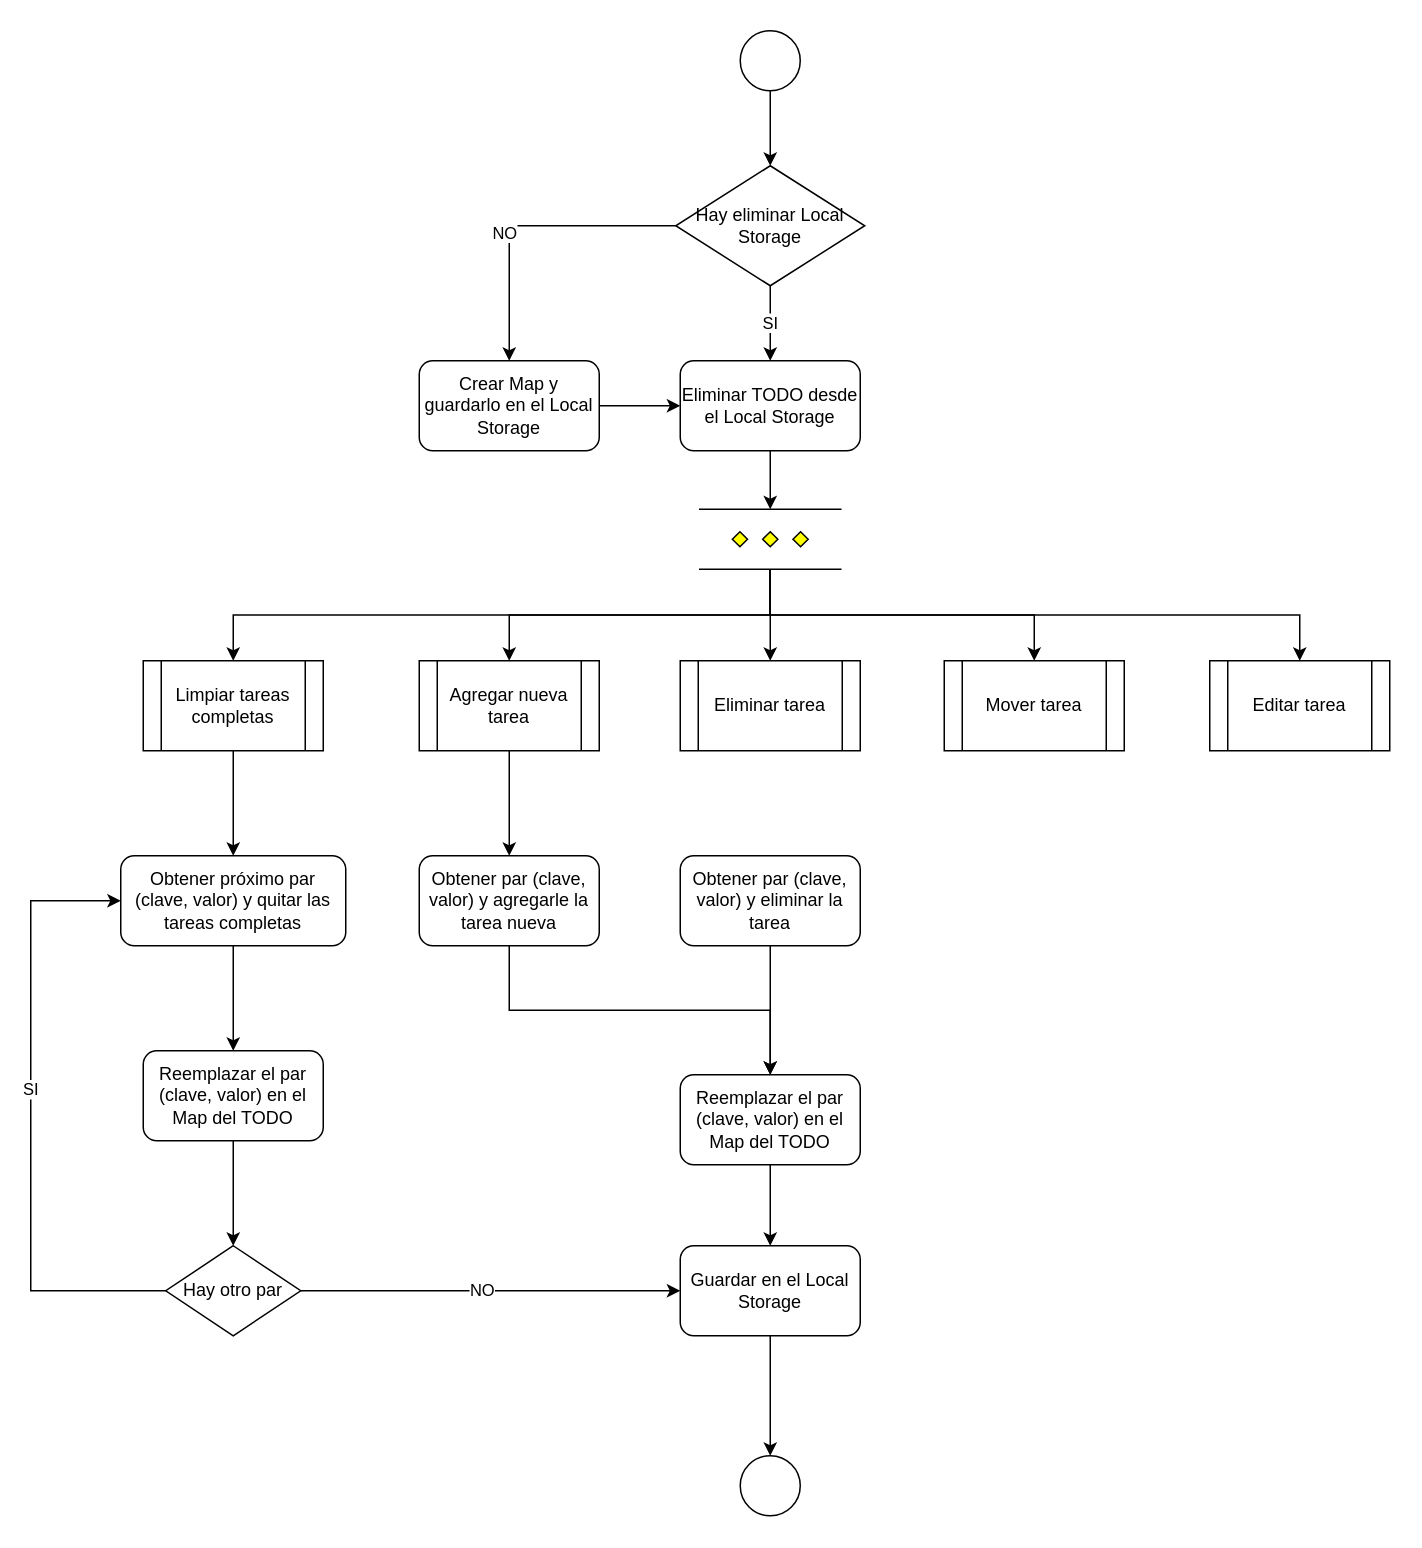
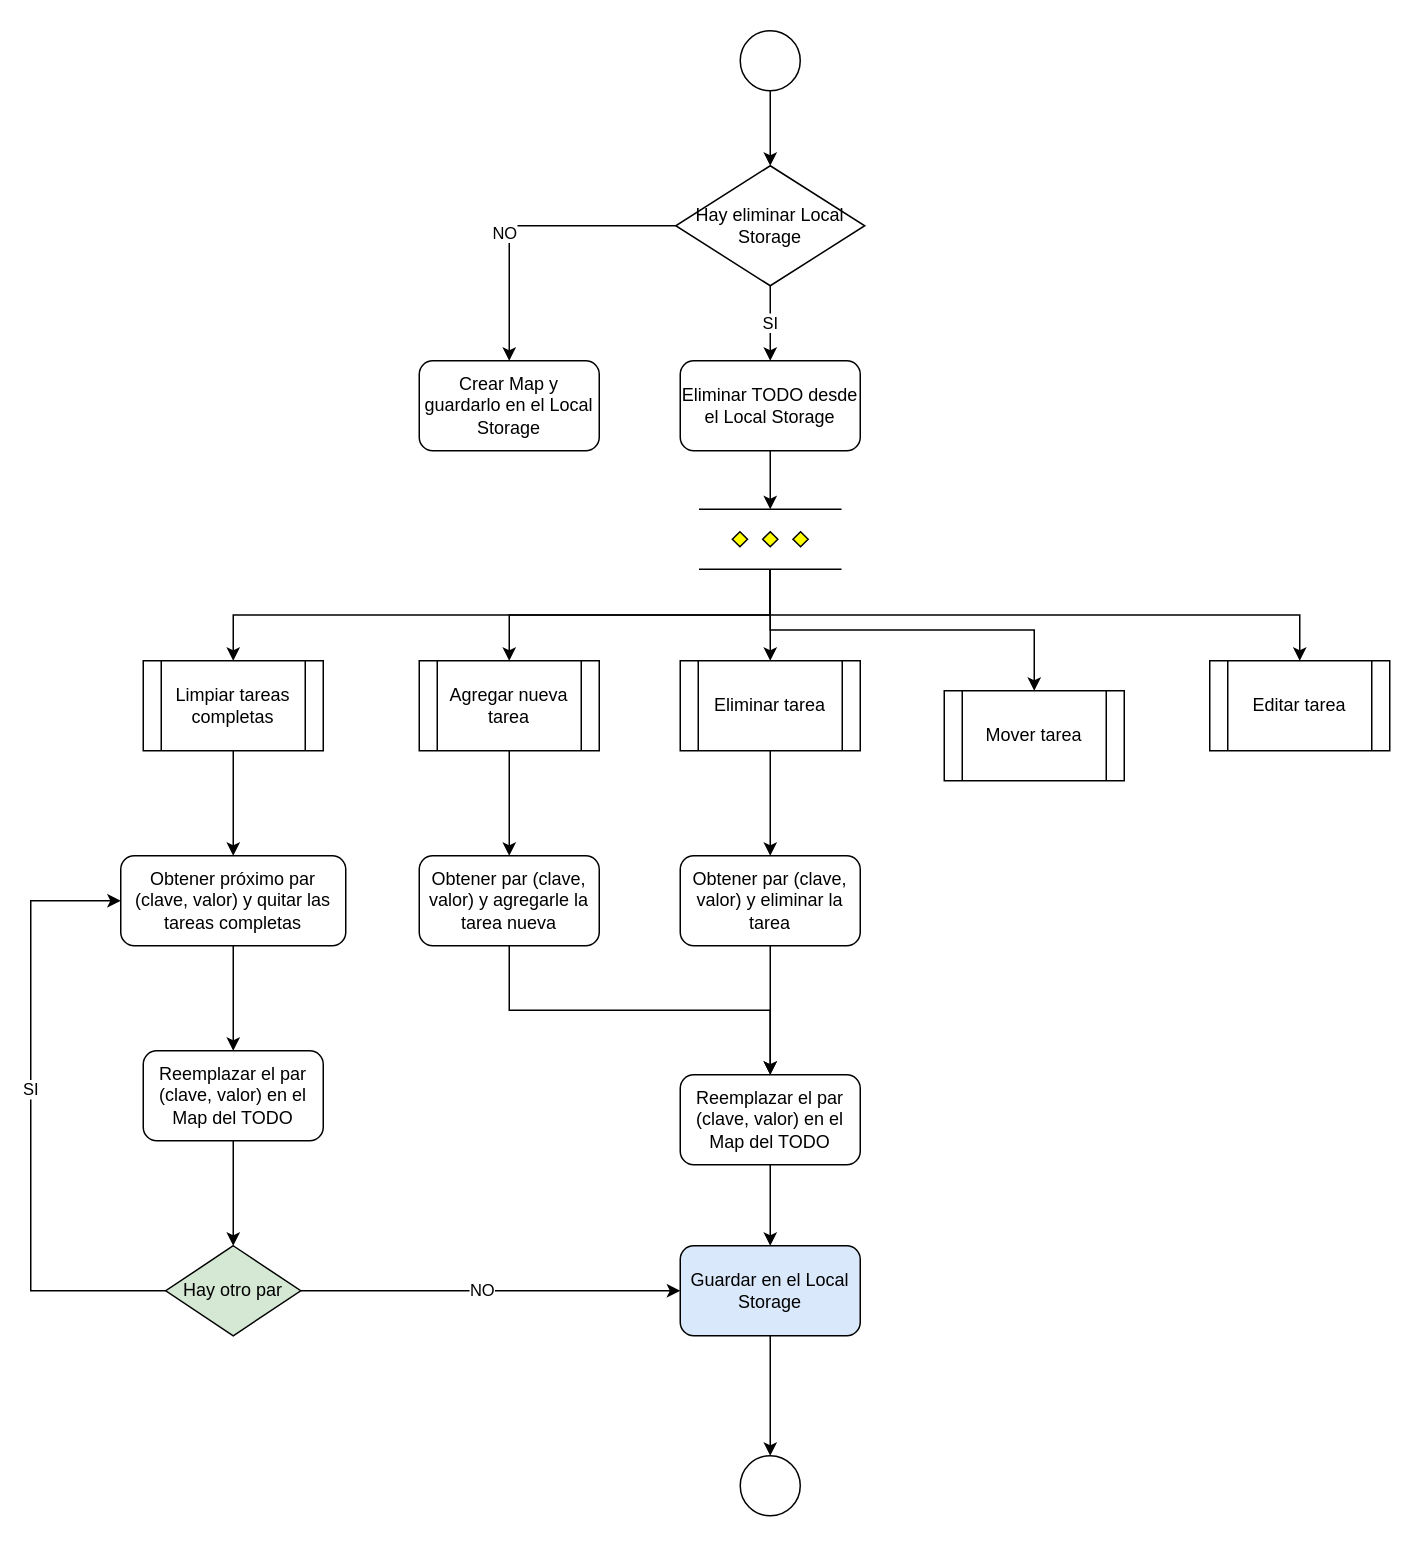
  <mxCell id="0" />
  <mxCell id="1" parent="0" />
  <mxCell id="2" value="" style="ellipse;whiteSpace=wrap;html=1;aspect=fixed;" vertex="1" parent="1"><mxGeometry x="493" y="20" width="40" height="40" as="geometry" /></mxCell>
  <mxCell id="3" value="Eliminar TODO desde el Local Storage" style="rounded=1;whiteSpace=wrap;html=1;" vertex="1" parent="1"><mxGeometry x="453" y="240" width="120" height="60" as="geometry" /></mxCell>
  <mxCell id="4" value="Hay eliminar Local Storage" style="rhombus;whiteSpace=wrap;html=1;" vertex="1" parent="1"><mxGeometry x="450" y="110" width="126" height="80" as="geometry" /></mxCell>
  <mxCell id="5" value="" style="endArrow=classic;html=1;rounded=0;exitX=0.5;exitY=1;exitDx=0;exitDy=0;entryX=0.5;entryY=0;entryDx=0;entryDy=0;" edge="1" parent="1" source="2" target="4"><mxGeometry width="50" height="50" relative="1" as="geometry"><mxPoint x="629" y="90" as="sourcePoint" /><mxPoint x="679" y="40" as="targetPoint" /></mxGeometry></mxCell>
  <mxCell id="6" value="SI" style="endArrow=classic;html=1;rounded=0;exitX=0.5;exitY=1;exitDx=0;exitDy=0;entryX=0.5;entryY=0;entryDx=0;entryDy=0;" edge="1" parent="1" source="4" target="3"><mxGeometry width="50" height="50" relative="1" as="geometry"><mxPoint x="539" y="220" as="sourcePoint" /><mxPoint x="589" y="170" as="targetPoint" /></mxGeometry></mxCell>
  <mxCell id="7" value="Crear Map y guardarlo en el Local Storage" style="rounded=1;whiteSpace=wrap;html=1;" vertex="1" parent="1"><mxGeometry x="279" y="240" width="120" height="60" as="geometry" /></mxCell>
  <mxCell id="8" value="" style="endArrow=classic;html=1;rounded=0;exitX=0;exitY=0.5;exitDx=0;exitDy=0;entryX=0.5;entryY=0;entryDx=0;entryDy=0;edgeStyle=orthogonalEdgeStyle;" edge="1" parent="1" source="4" target="7"><mxGeometry width="50" height="50" relative="1" as="geometry"><mxPoint x="299" y="180" as="sourcePoint" /><mxPoint x="349" y="130" as="targetPoint" /></mxGeometry></mxCell>
  <mxCell id="9" value="NO" style="edgeLabel;html=1;align=center;verticalAlign=middle;resizable=0;points=[];" vertex="1" connectable="0" parent="8"><mxGeometry x="0.149" y="-4" relative="1" as="geometry"><mxPoint as="offset" /></mxGeometry></mxCell>
- <mxCell id="10" value="" style="endArrow=classic;html=1;rounded=0;exitX=1;exitY=0.5;exitDx=0;exitDy=0;entryX=0;entryY=0.5;entryDx=0;entryDy=0;" edge="1" parent="1" source="7" target="3"><mxGeometry width="50" height="50" relative="1" as="geometry"><mxPoint x="509" y="420" as="sourcePoint" /><mxPoint x="559" y="370" as="targetPoint" /></mxGeometry></mxCell>
  <mxCell id="11" value="Obtener par (clave, valor) y agregarle la tarea nueva" style="rounded=1;whiteSpace=wrap;html=1;" vertex="1" parent="1"><mxGeometry x="279" y="570" width="120" height="60" as="geometry" /></mxCell>
  <mxCell id="12" value="" style="endArrow=classic;html=1;rounded=0;exitX=0.5;exitY=1;exitDx=0;exitDy=0;exitPerimeter=0;entryX=0.5;entryY=0;entryDx=0;entryDy=0;edgeStyle=orthogonalEdgeStyle;" edge="1" parent="1" source="13" target="14"><mxGeometry width="50" height="50" relative="1" as="geometry"><mxPoint x="529" y="500" as="sourcePoint" /><mxPoint x="619" y="400" as="targetPoint" /></mxGeometry></mxCell>
  <mxCell id="13" value="" style="verticalLabelPosition=bottom;verticalAlign=top;html=1;shape=mxgraph.flowchart.parallel_mode;pointerEvents=1" vertex="1" parent="1"><mxGeometry x="465.5" y="339" width="95" height="40" as="geometry" /></mxCell>
  <mxCell id="14" value="Agregar nueva tarea" style="shape=process;whiteSpace=wrap;html=1;backgroundOutline=1;" vertex="1" parent="1"><mxGeometry x="279" y="440" width="120" height="60" as="geometry" /></mxCell>
  <mxCell id="15" value="" style="endArrow=classic;html=1;rounded=0;exitX=0.5;exitY=1;exitDx=0;exitDy=0;entryX=0.5;entryY=0;entryDx=0;entryDy=0;" edge="1" parent="1" source="14" target="11"><mxGeometry width="50" height="50" relative="1" as="geometry"><mxPoint x="469" y="590" as="sourcePoint" /><mxPoint x="519" y="540" as="targetPoint" /></mxGeometry></mxCell>
  <mxCell id="16" value="" style="endArrow=classic;html=1;rounded=0;exitX=0.5;exitY=1;exitDx=0;exitDy=0;entryX=0.5;entryY=0;entryDx=0;entryDy=0;entryPerimeter=0;" edge="1" parent="1" source="3" target="13"><mxGeometry width="50" height="50" relative="1" as="geometry"><mxPoint x="659" y="380" as="sourcePoint" /><mxPoint x="709" y="330" as="targetPoint" /></mxGeometry></mxCell>
  <mxCell id="17" value="Reemplazar el par (clave, valor) en el Map del TODO" style="rounded=1;whiteSpace=wrap;html=1;" vertex="1" parent="1"><mxGeometry x="453" y="716" width="120" height="60" as="geometry" /></mxCell>
- <mxCell id="18" value="Guardar en el Local Storage" style="rounded=1;whiteSpace=wrap;html=1;" vertex="1" parent="1"><mxGeometry x="453" y="830" width="120" height="60" as="geometry" /></mxCell>
+ <mxCell id="18" value="Guardar en el Local Storage" style="rounded=1;whiteSpace=wrap;html=1;fillColor=#dae8fc;" vertex="1" parent="1"><mxGeometry x="453" y="830" width="120" height="60" as="geometry" /></mxCell>
  <mxCell id="19" value="" style="endArrow=classic;html=1;rounded=0;exitX=0.5;exitY=1;exitDx=0;exitDy=0;entryX=0.5;entryY=0;entryDx=0;entryDy=0;edgeStyle=orthogonalEdgeStyle;" edge="1" parent="1" source="17" target="18"><mxGeometry width="50" height="50" relative="1" as="geometry"><mxPoint x="359" y="840" as="sourcePoint" /><mxPoint x="409" y="790" as="targetPoint" /></mxGeometry></mxCell>
  <mxCell id="20" value="" style="endArrow=classic;html=1;rounded=0;exitX=0.5;exitY=1;exitDx=0;exitDy=0;entryX=0.5;entryY=0;entryDx=0;entryDy=0;edgeStyle=orthogonalEdgeStyle;" edge="1" parent="1" source="11" target="17"><mxGeometry width="50" height="50" relative="1" as="geometry"><mxPoint x="519" y="670" as="sourcePoint" /><mxPoint x="569" y="620" as="targetPoint" /></mxGeometry></mxCell>
  <mxCell id="21" value="Eliminar tarea" style="shape=process;whiteSpace=wrap;html=1;backgroundOutline=1;" vertex="1" parent="1"><mxGeometry x="453" y="440" width="120" height="60" as="geometry" /></mxCell>
  <mxCell id="22" value="Obtener par (clave, valor) y eliminar la tarea" style="rounded=1;whiteSpace=wrap;html=1;" vertex="1" parent="1"><mxGeometry x="453" y="570" width="120" height="60" as="geometry" /></mxCell>
  <mxCell id="23" value="" style="endArrow=classic;html=1;rounded=0;exitX=0.5;exitY=1;exitDx=0;exitDy=0;exitPerimeter=0;entryX=0.5;entryY=0;entryDx=0;entryDy=0;" edge="1" parent="1" source="13" target="21"><mxGeometry width="50" height="50" relative="1" as="geometry"><mxPoint x="629" y="580" as="sourcePoint" /><mxPoint x="679" y="530" as="targetPoint" /></mxGeometry></mxCell>
+ <mxCell id="24" value="" style="endArrow=classic;html=1;rounded=0;exitX=0.5;exitY=1;exitDx=0;exitDy=0;entryX=0.5;entryY=0;entryDx=0;entryDy=0;" edge="1" parent="1" source="21" target="22"><mxGeometry width="50" height="50" relative="1" as="geometry"><mxPoint x="699" y="520" as="sourcePoint" /><mxPoint x="749" y="470" as="targetPoint" /></mxGeometry></mxCell>
  <mxCell id="25" value="" style="endArrow=classic;html=1;rounded=0;exitX=0.5;exitY=1;exitDx=0;exitDy=0;entryX=0.5;entryY=0;entryDx=0;entryDy=0;" edge="1" parent="1" source="22" target="17"><mxGeometry width="50" height="50" relative="1" as="geometry"><mxPoint x="769" y="670" as="sourcePoint" /><mxPoint x="819" y="620" as="targetPoint" /></mxGeometry></mxCell>
  <mxCell id="26" value="Limpiar tareas completas" style="shape=process;whiteSpace=wrap;html=1;backgroundOutline=1;" vertex="1" parent="1"><mxGeometry x="95" y="440" width="120" height="60" as="geometry" /></mxCell>
  <mxCell id="27" value="" style="endArrow=classic;html=1;rounded=0;exitX=0.5;exitY=1;exitDx=0;exitDy=0;exitPerimeter=0;entryX=0.5;entryY=0;entryDx=0;entryDy=0;edgeStyle=orthogonalEdgeStyle;" edge="1" parent="1" source="13" target="26"><mxGeometry width="50" height="50" relative="1" as="geometry"><mxPoint x="639" y="420" as="sourcePoint" /><mxPoint x="689" y="370" as="targetPoint" /></mxGeometry></mxCell>
  <mxCell id="28" value="Obtener próximo par (clave, valor) y quitar las tareas completas" style="rounded=1;whiteSpace=wrap;html=1;" vertex="1" parent="1"><mxGeometry x="80" y="570" width="150" height="60" as="geometry" /></mxCell>
  <mxCell id="29" value="" style="endArrow=classic;html=1;rounded=0;exitX=0.5;exitY=1;exitDx=0;exitDy=0;entryX=0.5;entryY=0;entryDx=0;entryDy=0;" edge="1" parent="1" source="26" target="28"><mxGeometry width="50" height="50" relative="1" as="geometry"><mxPoint x="195" y="720" as="sourcePoint" /><mxPoint x="245" y="670" as="targetPoint" /></mxGeometry></mxCell>
- <mxCell id="30" value="Hay otro par" style="rhombus;whiteSpace=wrap;html=1;" vertex="1" parent="1"><mxGeometry x="110" y="830" width="90" height="60" as="geometry" /></mxCell>
+ <mxCell id="30" value="Hay otro par" style="rhombus;whiteSpace=wrap;html=1;fillColor=#d5e8d4;" vertex="1" parent="1"><mxGeometry x="110" y="830" width="90" height="60" as="geometry" /></mxCell>
  <mxCell id="31" value="Reemplazar el par (clave, valor) en el Map del TODO" style="rounded=1;whiteSpace=wrap;html=1;" vertex="1" parent="1"><mxGeometry x="95" y="700" width="120" height="60" as="geometry" /></mxCell>
  <mxCell id="32" value="" style="endArrow=classic;html=1;rounded=0;exitX=0.5;exitY=1;exitDx=0;exitDy=0;entryX=0.5;entryY=0;entryDx=0;entryDy=0;" edge="1" parent="1" source="28" target="31"><mxGeometry width="50" height="50" relative="1" as="geometry"><mxPoint x="285" y="680" as="sourcePoint" /><mxPoint x="335" y="630" as="targetPoint" /></mxGeometry></mxCell>
  <mxCell id="33" value="" style="endArrow=classic;html=1;rounded=0;exitX=0.5;exitY=1;exitDx=0;exitDy=0;entryX=0.5;entryY=0;entryDx=0;entryDy=0;" edge="1" parent="1" source="31" target="30"><mxGeometry width="50" height="50" relative="1" as="geometry"><mxPoint x="245" y="780" as="sourcePoint" /><mxPoint x="295" y="730" as="targetPoint" /></mxGeometry></mxCell>
  <mxCell id="34" value="" style="endArrow=classic;html=1;rounded=0;entryX=0;entryY=0.5;entryDx=0;entryDy=0;edgeStyle=orthogonalEdgeStyle;exitX=0;exitY=0.5;exitDx=0;exitDy=0;" edge="1" parent="1" source="30" target="28"><mxGeometry width="50" height="50" relative="1" as="geometry"><mxPoint x="70" y="800" as="sourcePoint" /><mxPoint x="265" y="770" as="targetPoint" /><Array as="points"><mxPoint x="20" y="860" /><mxPoint x="20" y="600" /></Array></mxGeometry></mxCell>
  <mxCell id="35" value="SI" style="edgeLabel;html=1;align=center;verticalAlign=middle;resizable=0;points=[];" vertex="1" connectable="0" parent="34"><mxGeometry x="0.01" y="-1" relative="1" as="geometry"><mxPoint x="-2" y="-18" as="offset" /></mxGeometry></mxCell>
  <mxCell id="36" value="" style="endArrow=classic;html=1;rounded=0;exitX=1;exitY=0.5;exitDx=0;exitDy=0;entryX=0;entryY=0.5;entryDx=0;entryDy=0;" edge="1" parent="1" source="30" target="18"><mxGeometry width="50" height="50" relative="1" as="geometry"><mxPoint x="199" y="940" as="sourcePoint" /><mxPoint x="399" y="800" as="targetPoint" /></mxGeometry></mxCell>
  <mxCell id="37" value="NO" style="edgeLabel;html=1;align=center;verticalAlign=middle;resizable=0;points=[];" vertex="1" connectable="0" parent="36"><mxGeometry x="0.296" y="2" relative="1" as="geometry"><mxPoint x="-44" y="1" as="offset" /></mxGeometry></mxCell>
- <mxCell id="38" value="Mover tarea" style="shape=process;whiteSpace=wrap;html=1;backgroundOutline=1;" vertex="1" parent="1"><mxGeometry x="629" y="440" width="120" height="60" as="geometry" /></mxCell>
+ <mxCell id="38" value="Mover tarea" style="shape=process;whiteSpace=wrap;html=1;backgroundOutline=1;" vertex="1" parent="1"><mxGeometry x="629" y="460" width="120" height="60" as="geometry" /></mxCell>
  <mxCell id="39" value="" style="ellipse;whiteSpace=wrap;html=1;aspect=fixed;" vertex="1" parent="1"><mxGeometry x="493" y="970" width="40" height="40" as="geometry" /></mxCell>
  <mxCell id="40" value="" style="endArrow=classic;html=1;rounded=0;exitX=0.5;exitY=1;exitDx=0;exitDy=0;entryX=0.5;entryY=0;entryDx=0;entryDy=0;" edge="1" parent="1" source="18" target="39"><mxGeometry width="50" height="50" relative="1" as="geometry"><mxPoint x="569" y="960" as="sourcePoint" /><mxPoint x="619" y="910" as="targetPoint" /></mxGeometry></mxCell>
  <mxCell id="41" value="" style="endArrow=classic;html=1;rounded=0;exitX=0.5;exitY=1;exitDx=0;exitDy=0;exitPerimeter=0;entryX=0.5;entryY=0;entryDx=0;entryDy=0;edgeStyle=orthogonalEdgeStyle;" edge="1" parent="1" source="13" target="38"><mxGeometry width="50" height="50" relative="1" as="geometry"><mxPoint x="729" y="370" as="sourcePoint" /><mxPoint x="779" y="320" as="targetPoint" /></mxGeometry></mxCell>
  <mxCell id="42" value="Editar tarea" style="shape=process;whiteSpace=wrap;html=1;backgroundOutline=1;" vertex="1" parent="1"><mxGeometry x="806" y="440" width="120" height="60" as="geometry" /></mxCell>
  <mxCell id="43" value="" style="endArrow=classic;html=1;rounded=0;exitX=0.5;exitY=1;exitDx=0;exitDy=0;exitPerimeter=0;entryX=0.5;entryY=0;entryDx=0;entryDy=0;edgeStyle=orthogonalEdgeStyle;" edge="1" parent="1" source="13" target="42"><mxGeometry width="50" height="50" relative="1" as="geometry"><mxPoint x="712" y="660" as="sourcePoint" /><mxPoint x="762" y="610" as="targetPoint" /></mxGeometry></mxCell>
